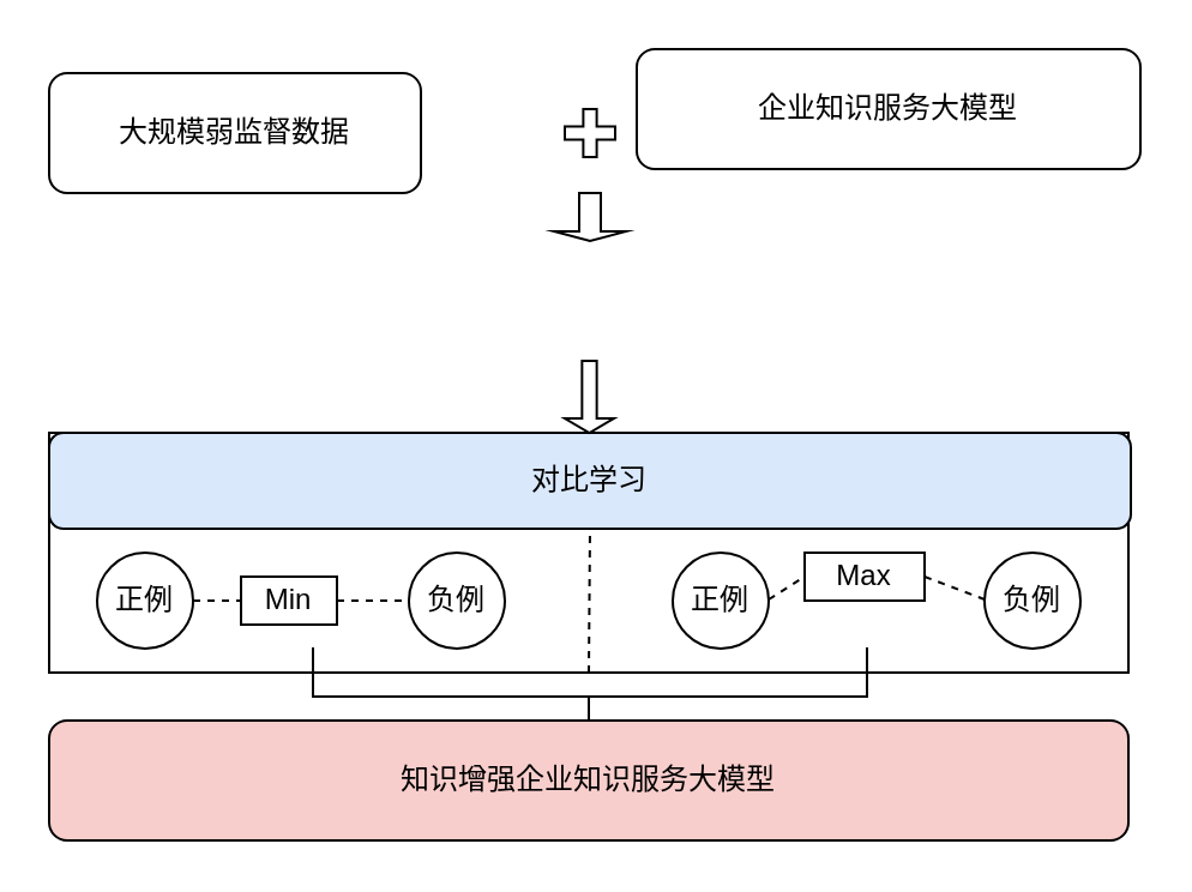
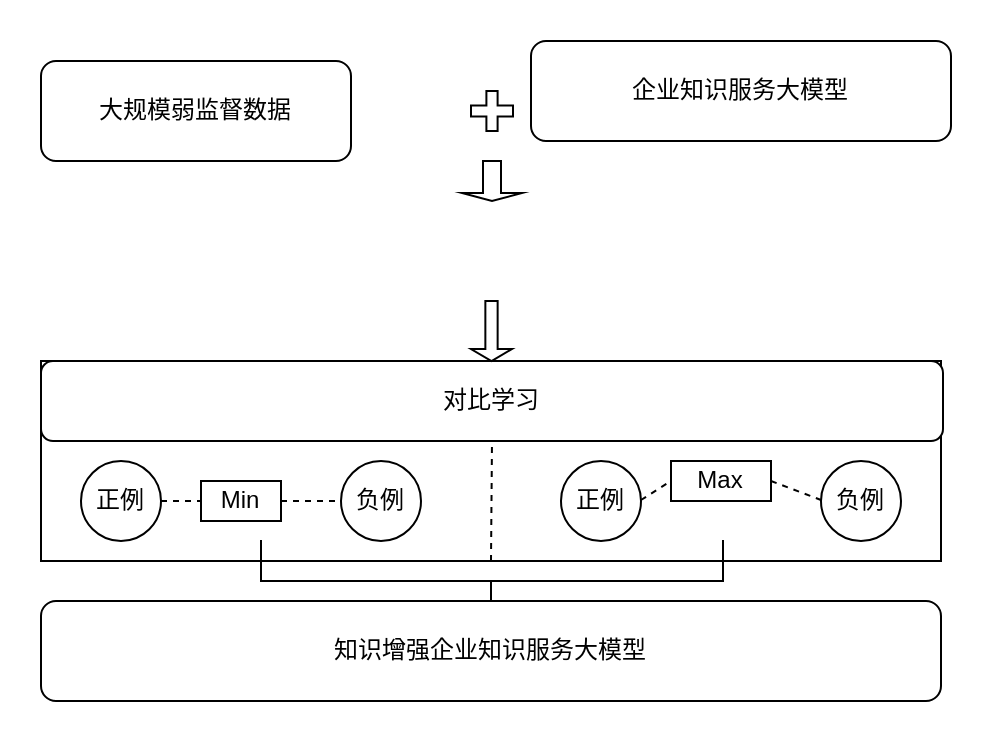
  <mxCell id="0" />
  <mxCell id="1" parent="0" />
  <mxCell id="2" value="大规模弱监督数据" style="rounded=1;whiteSpace=wrap;html=1;" vertex="1" parent="1"><mxGeometry x="20" y="30" width="155" height="50" as="geometry" /></mxCell>
  <mxCell id="3" value="企业知识服务大模型" style="rounded=1;whiteSpace=wrap;html=1;" vertex="1" parent="1"><mxGeometry x="265" y="20" width="210" height="50" as="geometry" /></mxCell>
  <mxCell id="4" value="" style="rounded=0;whiteSpace=wrap;html=1;" vertex="1" parent="1"><mxGeometry x="20" y="180" width="450" height="100" as="geometry" /></mxCell>
- <mxCell id="5" value="知识增强企业知识服务大模型" style="rounded=1;whiteSpace=wrap;html=1;fillColor=#f8cecc;" vertex="1" parent="1"><mxGeometry x="20" y="300" width="450" height="50" as="geometry" /></mxCell>
- <mxCell id="6" value="对比学习" style="rounded=1;whiteSpace=wrap;html=1;fillColor=#dae8fc;" vertex="1" parent="1"><mxGeometry x="20" y="180" width="451" height="40" as="geometry" /></mxCell>
+ <mxCell id="5" value="知识增强企业知识服务大模型" style="rounded=1;whiteSpace=wrap;html=1;" vertex="1" parent="1"><mxGeometry x="20" y="300" width="450" height="50" as="geometry" /></mxCell>
+ <mxCell id="6" value="对比学习" style="rounded=1;whiteSpace=wrap;html=1;" vertex="1" parent="1"><mxGeometry x="20" y="180" width="451" height="40" as="geometry" /></mxCell>
  <mxCell id="7" value="" style="endArrow=none;dashed=1;html=1;rounded=0;entryX=0.5;entryY=1;entryDx=0;entryDy=0;exitX=0.5;exitY=1;exitDx=0;exitDy=0;" edge="1" parent="1" source="4" target="6"><mxGeometry width="50" height="50" relative="1" as="geometry"><mxPoint x="220" y="280" as="sourcePoint" /><mxPoint x="270" y="230" as="targetPoint" /></mxGeometry></mxCell>
  <mxCell id="8" value="正例" style="ellipse;whiteSpace=wrap;html=1;aspect=fixed;" vertex="1" parent="1"><mxGeometry x="40" y="230" width="40" height="40" as="geometry" /></mxCell>
  <mxCell id="9" value="负例" style="ellipse;whiteSpace=wrap;html=1;aspect=fixed;" vertex="1" parent="1"><mxGeometry x="170" y="230" width="40" height="40" as="geometry" /></mxCell>
  <mxCell id="10" value="正例" style="ellipse;whiteSpace=wrap;html=1;aspect=fixed;" vertex="1" parent="1"><mxGeometry x="280" y="230" width="40" height="40" as="geometry" /></mxCell>
  <mxCell id="11" value="负例" style="ellipse;whiteSpace=wrap;html=1;aspect=fixed;" vertex="1" parent="1"><mxGeometry x="410" y="230" width="40" height="40" as="geometry" /></mxCell>
  <mxCell id="12" value="" style="endArrow=none;dashed=1;html=1;rounded=0;entryX=0;entryY=0.5;entryDx=0;entryDy=0;exitX=1;exitY=0.5;exitDx=0;exitDy=0;" edge="1" parent="1" source="15" target="9"><mxGeometry width="50" height="50" relative="1" as="geometry"><mxPoint x="100" y="270" as="sourcePoint" /><mxPoint x="150" y="220" as="targetPoint" /></mxGeometry></mxCell>
  <mxCell id="13" value="" style="endArrow=none;dashed=1;html=1;rounded=0;entryX=0;entryY=0.5;entryDx=0;entryDy=0;exitX=1;exitY=0.5;exitDx=0;exitDy=0;" edge="1" parent="1" source="17"><mxGeometry width="50" height="50" relative="1" as="geometry"><mxPoint x="320" y="249.5" as="sourcePoint" /><mxPoint x="410" y="249.5" as="targetPoint" /></mxGeometry></mxCell>
  <mxCell id="14" value="" style="endArrow=none;dashed=1;html=1;rounded=0;entryX=0;entryY=0.5;entryDx=0;entryDy=0;exitX=1;exitY=0.5;exitDx=0;exitDy=0;" edge="1" parent="1" source="8" target="15"><mxGeometry width="50" height="50" relative="1" as="geometry"><mxPoint x="80" y="250" as="sourcePoint" /><mxPoint x="170" y="250" as="targetPoint" /></mxGeometry></mxCell>
  <mxCell id="15" value="Min" style="rounded=0;whiteSpace=wrap;html=1;" vertex="1" parent="1"><mxGeometry x="100" y="240" width="40" height="20" as="geometry" /></mxCell>
  <mxCell id="16" value="" style="endArrow=none;dashed=1;html=1;rounded=0;entryX=0;entryY=0.5;entryDx=0;entryDy=0;exitX=1;exitY=0.5;exitDx=0;exitDy=0;" edge="1" parent="1" target="17"><mxGeometry width="50" height="50" relative="1" as="geometry"><mxPoint x="320" y="249.5" as="sourcePoint" /><mxPoint x="410" y="249.5" as="targetPoint" /></mxGeometry></mxCell>
  <mxCell id="17" value="Max" style="rounded=0;whiteSpace=wrap;html=1;" vertex="1" parent="1"><mxGeometry x="335" y="230" width="50" height="20" as="geometry" /></mxCell>
  <mxCell id="18" value="" style="shape=partialRectangle;whiteSpace=wrap;html=1;bottom=1;right=1;left=1;top=0;fillColor=none;routingCenterX=-0.5;" vertex="1" parent="1"><mxGeometry x="130" y="270" width="231" height="20" as="geometry" /></mxCell>
  <mxCell id="19" value="" style="endArrow=none;html=1;rounded=0;exitX=0.5;exitY=0;exitDx=0;exitDy=0;" edge="1" parent="1" source="5"><mxGeometry width="50" height="50" relative="1" as="geometry"><mxPoint x="220" y="90" as="sourcePoint" /><mxPoint x="245" y="290" as="targetPoint" /></mxGeometry></mxCell>
  <mxCell id="20" value="" style="shape=cross;whiteSpace=wrap;html=1;size=0.28;" vertex="1" parent="1"><mxGeometry x="235" y="45" width="21" height="20" as="geometry" /></mxCell>
  <mxCell id="21" value="" style="shape=singleArrow;direction=south;whiteSpace=wrap;html=1;" vertex="1" parent="1"><mxGeometry x="230.5" y="80" width="30" height="20" as="geometry" /></mxCell>
  <mxCell id="22" value="" style="shape=singleArrow;direction=south;whiteSpace=wrap;html=1;" vertex="1" parent="1"><mxGeometry x="235" y="150" width="20.5" height="30" as="geometry" /></mxCell>
